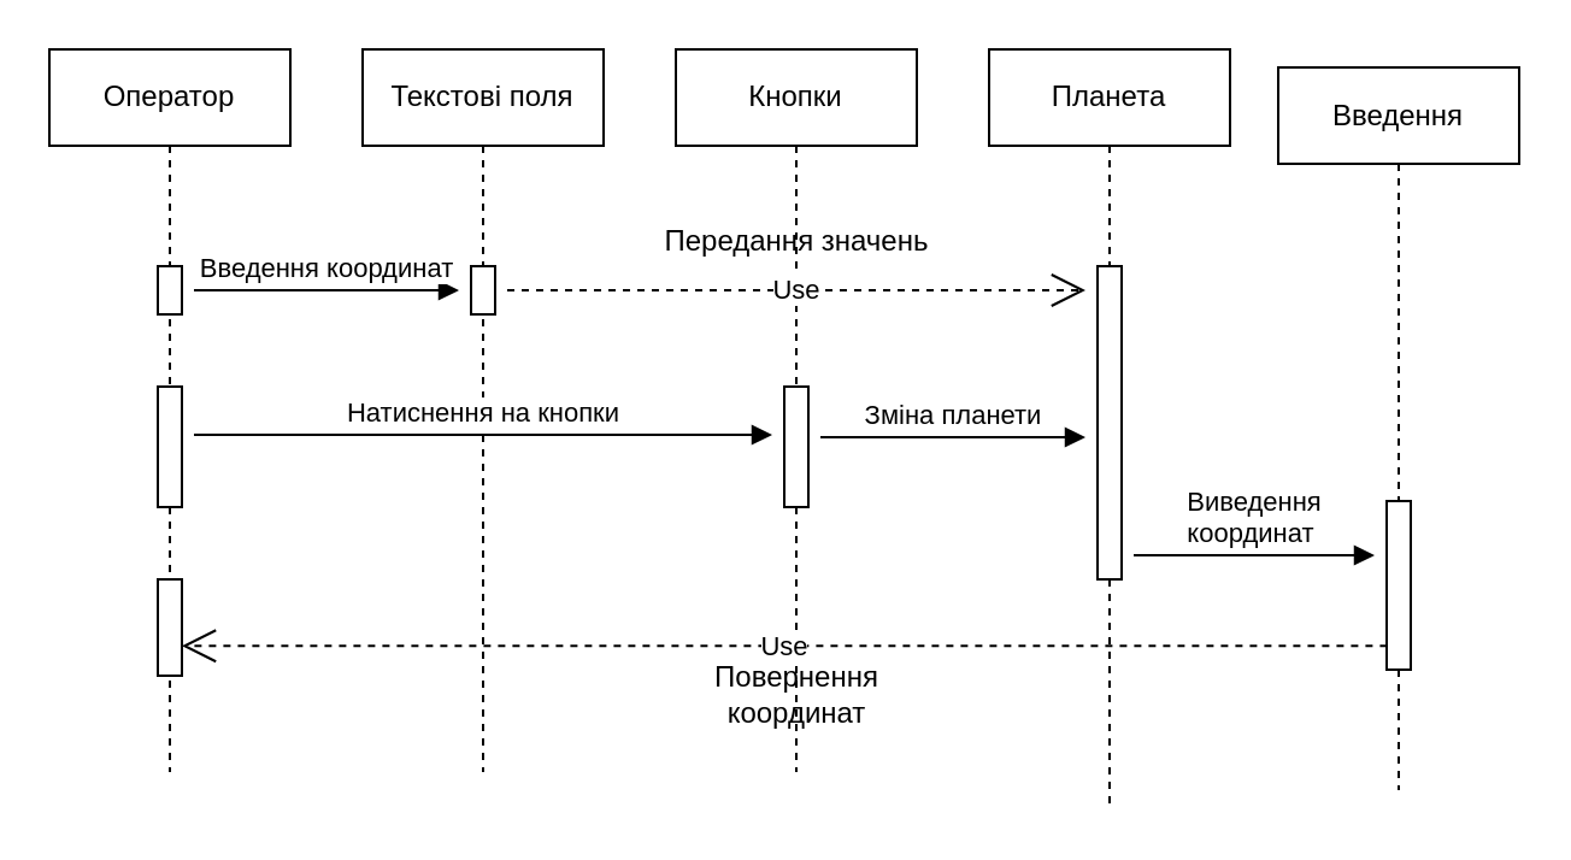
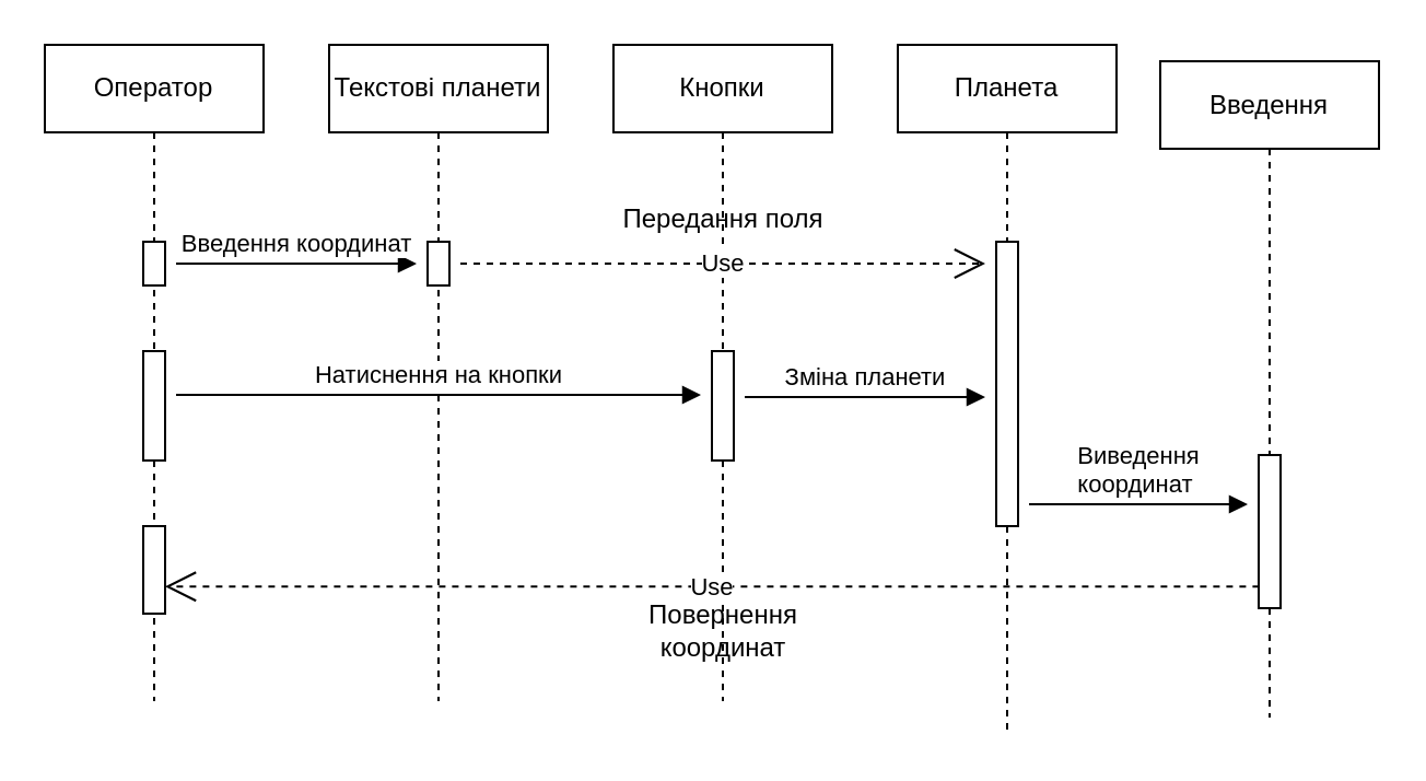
  <mxCell id="0" />
  <mxCell id="1" parent="0" />
  <mxCell id="2" value="Оператор" style="shape=umlLifeline;perimeter=lifelinePerimeter;whiteSpace=wrap;html=1;container=1;collapsible=0;recursiveResize=0;outlineConnect=0;" parent="1" vertex="1"><mxGeometry x="20" y="20" width="100" height="300" as="geometry" /></mxCell>
  <mxCell id="3" value="" style="html=1;points=[];perimeter=orthogonalPerimeter;" parent="2" vertex="1"><mxGeometry x="45" y="140" width="10" height="50" as="geometry" /></mxCell>
  <mxCell id="4" value="" style="html=1;points=[];perimeter=orthogonalPerimeter;" parent="2" vertex="1"><mxGeometry x="45" y="90" width="10" height="20" as="geometry" /></mxCell>
  <mxCell id="5" value="" style="html=1;points=[];perimeter=orthogonalPerimeter;" vertex="1" parent="2"><mxGeometry x="45" y="220" width="10" height="40" as="geometry" /></mxCell>
  <mxCell id="6" value="Планета" style="shape=umlLifeline;perimeter=lifelinePerimeter;whiteSpace=wrap;html=1;container=1;collapsible=0;recursiveResize=0;outlineConnect=0;" parent="1" vertex="1"><mxGeometry x="410" y="20" width="100" height="315" as="geometry" /></mxCell>
  <mxCell id="7" value="" style="html=1;points=[];perimeter=orthogonalPerimeter;" parent="6" vertex="1"><mxGeometry x="45" y="90" width="10" height="130" as="geometry" /></mxCell>
  <mxCell id="8" value="Кнопки" style="shape=umlLifeline;perimeter=lifelinePerimeter;whiteSpace=wrap;html=1;container=1;collapsible=0;recursiveResize=0;outlineConnect=0;" parent="1" vertex="1"><mxGeometry x="280" y="20" width="100" height="300" as="geometry" /></mxCell>
  <mxCell id="9" value="" style="html=1;points=[];perimeter=orthogonalPerimeter;" parent="8" vertex="1"><mxGeometry x="45" y="140" width="10" height="50" as="geometry" /></mxCell>
  <mxCell id="10" value="Повернення &lt;br&gt;координат" style="text;html=1;align=center;verticalAlign=middle;resizable=0;points=[];;autosize=1;" parent="8" vertex="1"><mxGeometry x="10" y="252.5" width="80" height="30" as="geometry" /></mxCell>
- <mxCell id="11" value="Текстові поля" style="shape=umlLifeline;perimeter=lifelinePerimeter;whiteSpace=wrap;html=1;container=1;collapsible=0;recursiveResize=0;outlineConnect=0;" parent="1" vertex="1"><mxGeometry x="150" y="20" width="100" height="300" as="geometry" /></mxCell>
+ <mxCell id="11" value="Текстові планети" style="shape=umlLifeline;perimeter=lifelinePerimeter;whiteSpace=wrap;html=1;container=1;collapsible=0;recursiveResize=0;outlineConnect=0;" parent="1" vertex="1"><mxGeometry x="150" y="20" width="100" height="300" as="geometry" /></mxCell>
  <mxCell id="12" value="" style="html=1;points=[];perimeter=orthogonalPerimeter;" parent="11" vertex="1"><mxGeometry x="45" y="90" width="10" height="20" as="geometry" /></mxCell>
  <mxCell id="13" value="Натиснення на кнопки" style="html=1;verticalAlign=bottom;endArrow=block;" parent="1" edge="1"><mxGeometry width="80" relative="1" as="geometry"><mxPoint x="80" y="180" as="sourcePoint" /><mxPoint x="320" y="180" as="targetPoint" /></mxGeometry></mxCell>
  <mxCell id="14" value="Введення координат" style="html=1;verticalAlign=bottom;endArrow=block;" parent="1" edge="1"><mxGeometry width="80" relative="1" as="geometry"><mxPoint x="80" y="120" as="sourcePoint" /><mxPoint x="190" y="120" as="targetPoint" /></mxGeometry></mxCell>
  <mxCell id="15" value="Use" style="endArrow=open;endSize=12;dashed=1;html=1;" parent="1" edge="1"><mxGeometry width="160" relative="1" as="geometry"><mxPoint x="210" y="120" as="sourcePoint" /><mxPoint x="450" y="120" as="targetPoint" /></mxGeometry></mxCell>
- <mxCell id="16" value="Передання значень" style="text;html=1;align=center;verticalAlign=middle;resizable=0;points=[];;autosize=1;" parent="1" vertex="1"><mxGeometry x="265" y="90" width="130" height="20" as="geometry" /></mxCell>
+ <mxCell id="16" value="Передання поля" style="text;html=1;align=center;verticalAlign=middle;resizable=0;points=[];;autosize=1;" parent="1" vertex="1"><mxGeometry x="265" y="90" width="130" height="20" as="geometry" /></mxCell>
  <mxCell id="17" value="Зміна планети" style="html=1;verticalAlign=bottom;endArrow=block;" parent="1" edge="1"><mxGeometry width="80" relative="1" as="geometry"><mxPoint x="340" y="181" as="sourcePoint" /><mxPoint x="450" y="181" as="targetPoint" /></mxGeometry></mxCell>
  <mxCell id="18" value="Use" style="endArrow=open;endSize=12;dashed=1;html=1;exitX=0.02;exitY=0.859;exitDx=0;exitDy=0;exitPerimeter=0;" parent="1" target="5" edge="1" source="20"><mxGeometry width="160" relative="1" as="geometry"><mxPoint x="500" y="200" as="sourcePoint" /><mxPoint x="550" y="180" as="targetPoint" /></mxGeometry></mxCell>
  <mxCell id="19" value="Введення" style="shape=umlLifeline;perimeter=lifelinePerimeter;whiteSpace=wrap;html=1;container=1;collapsible=0;recursiveResize=0;outlineConnect=0;" parent="1" vertex="1"><mxGeometry x="530" y="27.5" width="100" height="300" as="geometry" /></mxCell>
  <mxCell id="20" value="" style="html=1;points=[];perimeter=orthogonalPerimeter;" parent="19" vertex="1"><mxGeometry x="45" y="180" width="10" height="70" as="geometry" /></mxCell>
  <mxCell id="21" value="Виведення &lt;br&gt;координат&amp;nbsp;" style="html=1;verticalAlign=bottom;endArrow=block;" edge="1" parent="1"><mxGeometry width="80" relative="1" as="geometry"><mxPoint x="470" y="230" as="sourcePoint" /><mxPoint x="570" y="230" as="targetPoint" /></mxGeometry></mxCell>
